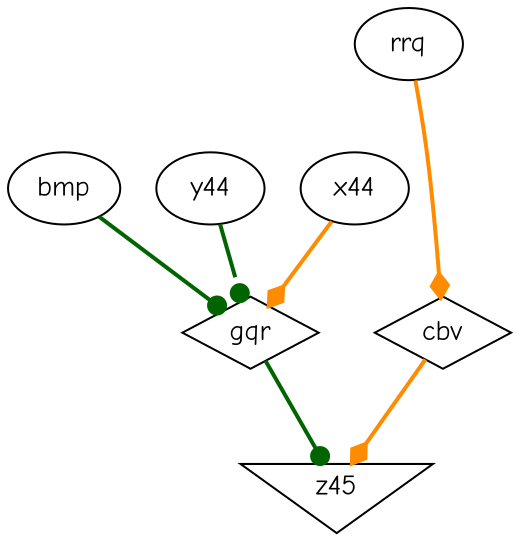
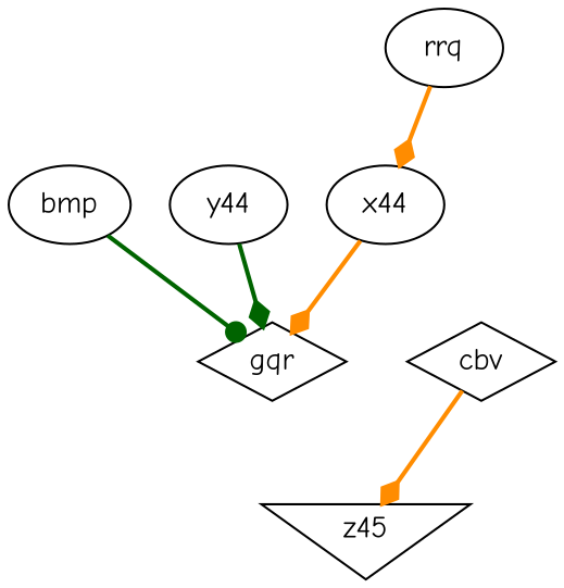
  digraph {
    fontname="Comic Neue"
    splines=true
    node [fontname="Comic Neue"]
    edge [arrowhead=diamond color=darkorange fontname="Comic Neue" style=bold]
    cbv [shape=diamond]
    z45 [shape=invtriangle]
    rrq
    gqr [shape=diamond]
    bmp
    y44
    x44
    cbv -> z45
-   rrq -> cbv
-   gqr -> z45 [arrowhead=dot color=darkgreen]
+   rrq -> x44
    bmp -> gqr [arrowhead=dot color=darkgreen]
-   y44 -> gqr [arrowhead=dot color=darkgreen]
+   y44 -> gqr [color=darkgreen]
    x44 -> gqr
  }
